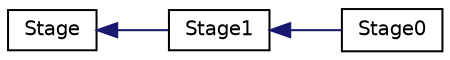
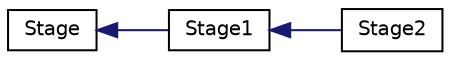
  digraph {
    rankdir=LR
    node [color=black fillcolor=white fontname=Helvetica fontsize=10 shape=record style=filled]
    edge [color=midnightblue dir=back fontname=Helvetica fontsize=10 labelfontname=Helvetica labelfontsize=10 style=solid]
    n1 [height=0.2 label=Stage width=0.4]
    n2 [height=0.2 label=Stage1 width=0.4]
-   n3 [height=0.2 label=Stage0 width=0.4]
+   n3 [height=0.2 label=Stage2 width=0.4]
    n1 -> n2
    n2 -> n3
  }
